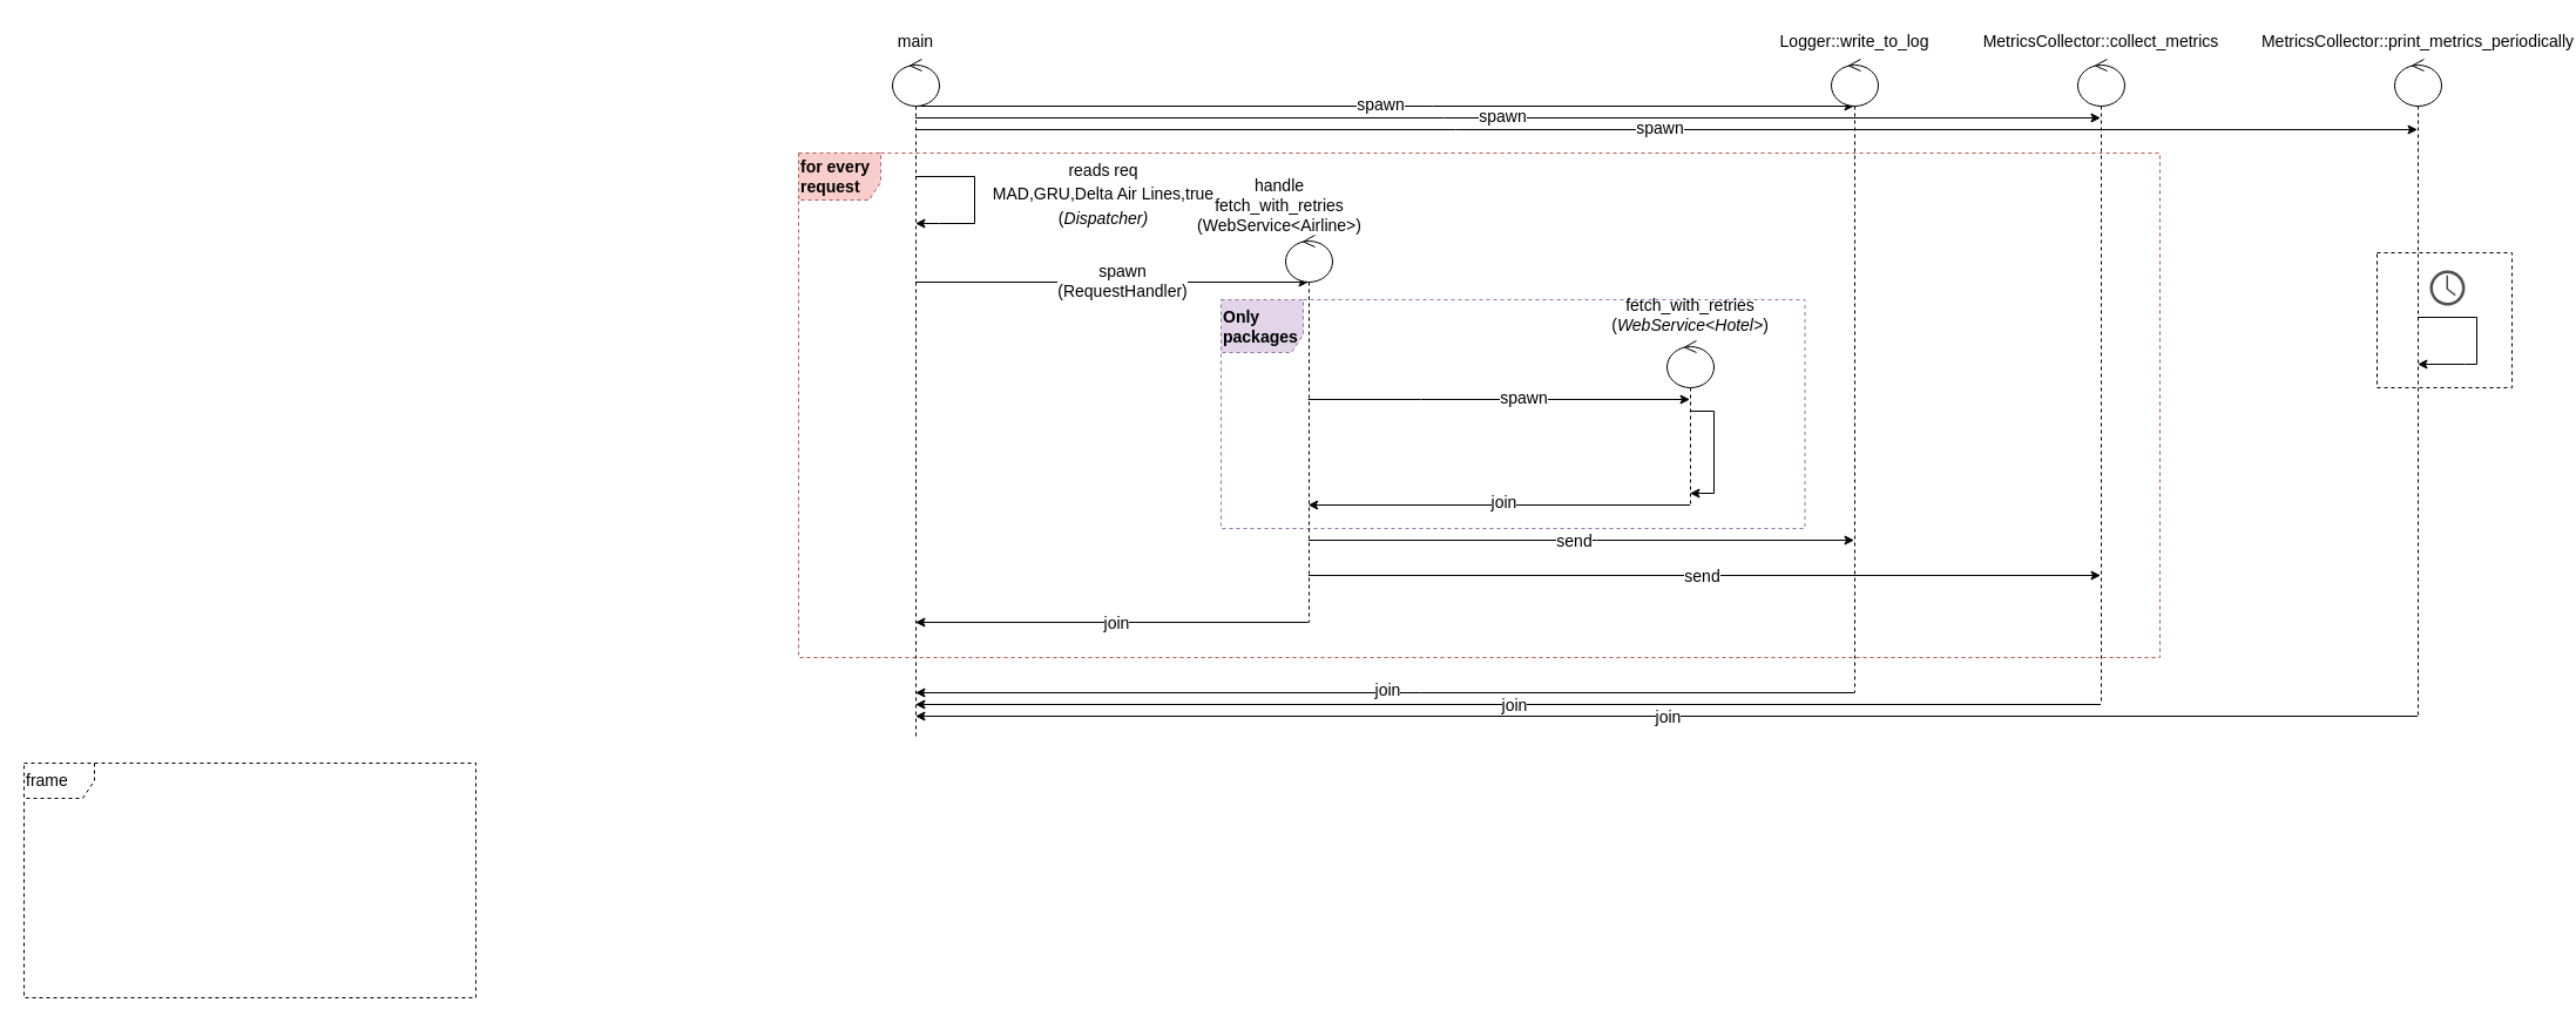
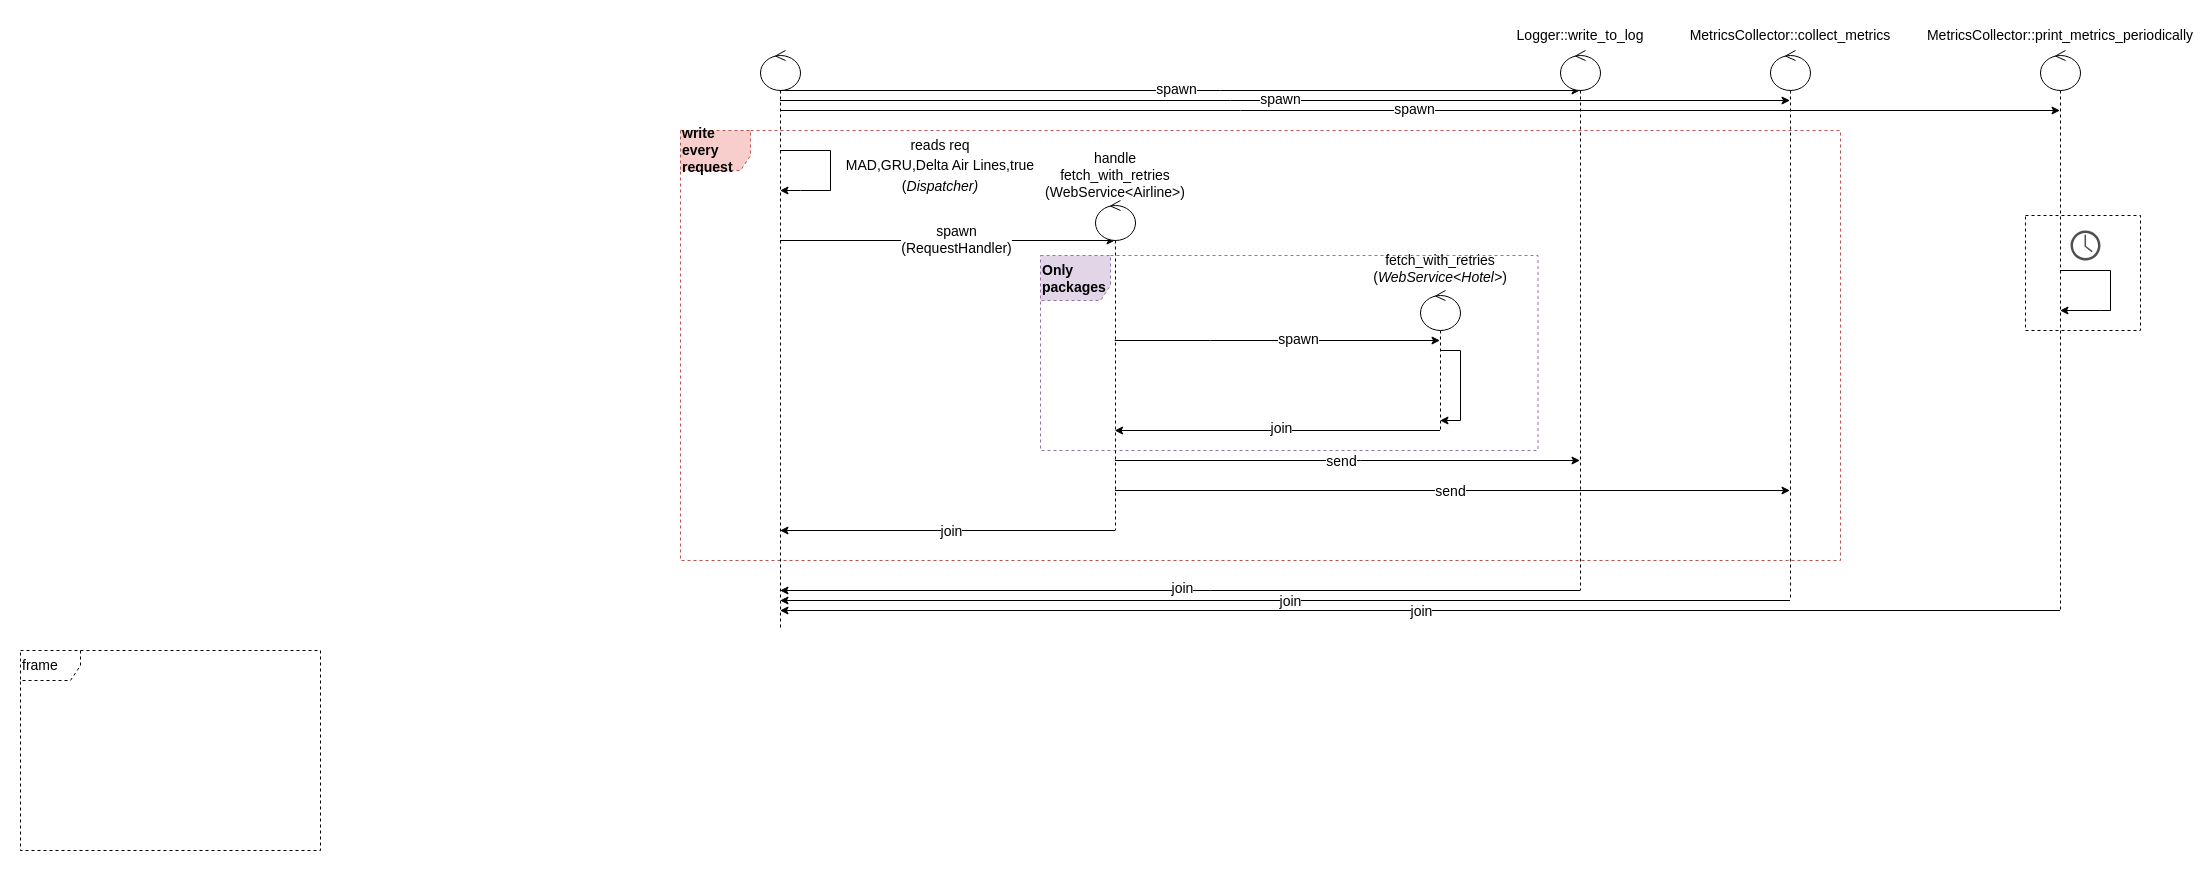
  <mxCell id="0" />
  <mxCell id="1" parent="0" />
- <mxCell id="2" value="&lt;b style=&quot;text-align: center&quot;&gt;for every request&lt;/b&gt;" style="shape=umlFrame;whiteSpace=wrap;html=1;dashed=1;fontSize=14;align=left;width=70;height=40;fillColor=#f8cecc;strokeColor=#b85450;" vertex="1" parent="1"><mxGeometry x="680" y="130" width="1160" height="430" as="geometry" /></mxCell>
+ <mxCell id="2" value="&lt;b style=&quot;text-align: center&quot;&gt;write every request&lt;/b&gt;" style="shape=umlFrame;whiteSpace=wrap;html=1;dashed=1;fontSize=14;align=left;width=70;height=40;fillColor=#f8cecc;strokeColor=#b85450;" vertex="1" parent="1"><mxGeometry x="680" y="130" width="1160" height="430" as="geometry" /></mxCell>
  <mxCell id="3" value="&lt;b&gt;Only packages&lt;/b&gt;" style="shape=umlFrame;whiteSpace=wrap;html=1;dashed=1;fontSize=14;align=left;width=70;height=45;fillColor=#e1d5e7;strokeColor=#9673a6;" vertex="1" parent="1"><mxGeometry x="1040" y="255" width="497.5" height="195" as="geometry" /></mxCell>
- <mxCell id="4" value="frame" style="shape=umlFrame;whiteSpace=wrap;html=1;dashed=1;fontSize=14;align=left;" vertex="1" parent="1"><mxGeometry x="20" y="650" width="385" height="200" as="geometry" /></mxCell>
+ <mxCell id="4" value="frame" style="shape=umlFrame;whiteSpace=wrap;html=1;dashed=1;fontSize=14;align=left;" vertex="1" parent="1"><mxGeometry x="20" y="650" width="300" height="200" as="geometry" /></mxCell>
  <mxCell id="5" value="" style="rounded=0;whiteSpace=wrap;html=1;fontSize=14;align=left;dashed=1;" vertex="1" parent="1"><mxGeometry x="2025" y="215" width="115" height="115" as="geometry" /></mxCell>
  <mxCell id="6" style="edgeStyle=none;rounded=0;orthogonalLoop=1;jettySize=auto;html=1;fontSize=17;" edge="1" parent="1"><mxGeometry relative="1" as="geometry"><mxPoint x="779.5" y="190" as="targetPoint" /><mxPoint x="779.5" y="150" as="sourcePoint" /><Array as="points"><mxPoint x="830" y="150" /><mxPoint x="830" y="150" /><mxPoint x="830" y="190" /><mxPoint x="800" y="190" /></Array></mxGeometry></mxCell>
  <mxCell id="7" style="edgeStyle=none;rounded=0;orthogonalLoop=1;jettySize=auto;html=1;fontSize=14;" edge="1" parent="1" target="19"><mxGeometry relative="1" as="geometry"><mxPoint x="779.5" y="240" as="sourcePoint" /><Array as="points"><mxPoint x="930" y="240" /></Array></mxGeometry></mxCell>
  <mxCell id="8" value="spawn&lt;br&gt;(RequestHandler)" style="edgeLabel;html=1;align=center;verticalAlign=middle;resizable=0;points=[];fontSize=14;" vertex="1" connectable="0" parent="7"><mxGeometry x="0.048" y="2" relative="1" as="geometry"><mxPoint as="offset" /></mxGeometry></mxCell>
  <mxCell id="9" style="edgeStyle=none;rounded=0;orthogonalLoop=1;jettySize=auto;html=1;fontSize=14;" edge="1" parent="1" source="11" target="29"><mxGeometry relative="1" as="geometry"><mxPoint x="1560" y="90" as="targetPoint" /><Array as="points"><mxPoint x="1220" y="90" /></Array></mxGeometry></mxCell>
  <mxCell id="10" value="spawn" style="edgeLabel;html=1;align=center;verticalAlign=middle;resizable=0;points=[];fontSize=14;" vertex="1" connectable="0" parent="9"><mxGeometry x="-0.009" y="2" relative="1" as="geometry"><mxPoint as="offset" /></mxGeometry></mxCell>
  <mxCell id="11" value="" style="shape=umlLifeline;participant=umlControl;perimeter=lifelinePerimeter;whiteSpace=wrap;html=1;container=1;collapsible=0;recursiveResize=0;verticalAlign=top;spacingTop=36;outlineConnect=0;fontSize=17;" vertex="1" parent="1"><mxGeometry x="760" y="50" width="40" height="580" as="geometry" /></mxCell>
  <mxCell id="12" value="&lt;font style=&quot;font-size: 14px&quot;&gt;reads req&lt;br&gt;MAD,GRU,Delta Air Lines,true&lt;br&gt;(&lt;i&gt;Dispatcher)&lt;/i&gt;&lt;/font&gt;" style="text;html=1;strokeColor=none;fillColor=none;align=center;verticalAlign=middle;whiteSpace=wrap;rounded=0;fontSize=17;" vertex="1" parent="1"><mxGeometry x="840" y="150" width="200" height="30" as="geometry" /></mxCell>
  <mxCell id="13" style="edgeStyle=none;rounded=0;orthogonalLoop=1;jettySize=auto;html=1;fontSize=14;" edge="1" parent="1" source="19" target="29"><mxGeometry relative="1" as="geometry"><Array as="points"><mxPoint x="1360" y="460" /></Array></mxGeometry></mxCell>
  <mxCell id="14" value="send" style="edgeLabel;html=1;align=center;verticalAlign=middle;resizable=0;points=[];fontSize=14;" vertex="1" connectable="0" parent="13"><mxGeometry x="-0.06" relative="1" as="geometry"><mxPoint x="7" as="offset" /></mxGeometry></mxCell>
  <mxCell id="15" style="edgeStyle=none;rounded=0;orthogonalLoop=1;jettySize=auto;html=1;fontSize=14;" edge="1" parent="1" source="19" target="32"><mxGeometry relative="1" as="geometry"><Array as="points"><mxPoint x="1450" y="490" /></Array></mxGeometry></mxCell>
  <mxCell id="16" value="send" style="edgeLabel;html=1;align=center;verticalAlign=middle;resizable=0;points=[];fontSize=14;" vertex="1" connectable="0" parent="15"><mxGeometry x="-0.095" y="2" relative="1" as="geometry"><mxPoint x="30" y="2" as="offset" /></mxGeometry></mxCell>
  <mxCell id="17" style="edgeStyle=none;rounded=0;orthogonalLoop=1;jettySize=auto;html=1;fontSize=14;" edge="1" parent="1" source="19" target="11"><mxGeometry relative="1" as="geometry"><Array as="points"><mxPoint x="960" y="530" /></Array></mxGeometry></mxCell>
  <mxCell id="18" value="join" style="edgeLabel;html=1;align=center;verticalAlign=middle;resizable=0;points=[];fontSize=14;" vertex="1" connectable="0" parent="17"><mxGeometry x="-0.298" y="-1" relative="1" as="geometry"><mxPoint x="-46" y="1" as="offset" /></mxGeometry></mxCell>
  <mxCell id="19" value="" style="shape=umlLifeline;participant=umlControl;perimeter=lifelinePerimeter;whiteSpace=wrap;html=1;container=1;collapsible=0;recursiveResize=0;verticalAlign=top;spacingTop=36;outlineConnect=0;fontSize=17;" vertex="1" parent="1"><mxGeometry x="1095" y="200" width="40" height="330" as="geometry" /></mxCell>
- <mxCell id="20" value="handle&lt;br&gt;fetch_with_retries&lt;br&gt;(WebService&amp;lt;Airline&amp;gt;)" style="text;html=1;strokeColor=none;fillColor=none;align=center;verticalAlign=middle;whiteSpace=wrap;rounded=0;fontSize=14;" vertex="1" parent="1"><mxGeometry x="1060" y="160" width="60" height="30" as="geometry" /></mxCell>
+ <mxCell id="20" value="handle&lt;br&gt;fetch_with_retries&lt;br&gt;(WebService&amp;lt;Airline&amp;gt;)" style="text;html=1;strokeColor=none;fillColor=none;align=center;verticalAlign=middle;whiteSpace=wrap;rounded=0;fontSize=14;" vertex="1" parent="1"><mxGeometry x="1085" y="160" width="60" height="30" as="geometry" /></mxCell>
  <mxCell id="21" style="edgeStyle=none;rounded=0;orthogonalLoop=1;jettySize=auto;html=1;fontSize=14;" edge="1" parent="1" source="23"><mxGeometry relative="1" as="geometry"><mxPoint x="1114.167" y="430" as="targetPoint" /><Array as="points"><mxPoint x="1280" y="430" /></Array></mxGeometry></mxCell>
  <mxCell id="22" value="join" style="edgeLabel;html=1;align=center;verticalAlign=middle;resizable=0;points=[];fontSize=14;" vertex="1" connectable="0" parent="21"><mxGeometry x="-0.197" y="-3" relative="1" as="geometry"><mxPoint x="-28" as="offset" /></mxGeometry></mxCell>
  <mxCell id="23" value="" style="shape=umlLifeline;participant=umlControl;perimeter=lifelinePerimeter;whiteSpace=wrap;html=1;container=1;collapsible=0;recursiveResize=0;verticalAlign=top;spacingTop=36;outlineConnect=0;fontSize=17;" vertex="1" parent="1"><mxGeometry x="1420" y="290" width="40" height="140" as="geometry" /></mxCell>
  <mxCell id="24" value="fetch_with_retries&lt;br&gt;(&lt;i&gt;WebService&amp;lt;Hotel&amp;gt;&lt;/i&gt;)" style="text;html=1;strokeColor=none;fillColor=none;align=center;verticalAlign=middle;whiteSpace=wrap;rounded=0;fontSize=14;" vertex="1" parent="1"><mxGeometry x="1410" y="252.5" width="60" height="30" as="geometry" /></mxCell>
  <mxCell id="25" style="edgeStyle=none;rounded=0;orthogonalLoop=1;jettySize=auto;html=1;fontSize=14;" edge="1" parent="1" target="23"><mxGeometry relative="1" as="geometry"><mxPoint x="1289.5" y="340" as="targetPoint" /><mxPoint x="1114.167" y="340" as="sourcePoint" /><Array as="points"><mxPoint x="1210" y="340" /></Array></mxGeometry></mxCell>
  <mxCell id="26" value="spawn" style="edgeLabel;html=1;align=center;verticalAlign=middle;resizable=0;points=[];fontSize=14;" vertex="1" connectable="0" parent="25"><mxGeometry x="0.218" y="2" relative="1" as="geometry"><mxPoint x="-15" as="offset" /></mxGeometry></mxCell>
  <mxCell id="27" style="edgeStyle=none;rounded=0;orthogonalLoop=1;jettySize=auto;html=1;fontSize=14;" edge="1" parent="1" source="29" target="11"><mxGeometry relative="1" as="geometry"><Array as="points"><mxPoint x="1210" y="590" /></Array></mxGeometry></mxCell>
  <mxCell id="28" value="join" style="edgeLabel;html=1;align=center;verticalAlign=middle;resizable=0;points=[];fontSize=14;" vertex="1" connectable="0" parent="27"><mxGeometry x="0.026" y="-3" relative="1" as="geometry"><mxPoint x="12" as="offset" /></mxGeometry></mxCell>
  <mxCell id="29" value="" style="shape=umlLifeline;participant=umlControl;perimeter=lifelinePerimeter;whiteSpace=wrap;html=1;container=1;collapsible=0;recursiveResize=0;verticalAlign=top;spacingTop=36;outlineConnect=0;fontSize=17;" vertex="1" parent="1"><mxGeometry x="1560" y="50" width="40" height="540" as="geometry" /></mxCell>
  <mxCell id="30" style="edgeStyle=none;rounded=0;orthogonalLoop=1;jettySize=auto;html=1;fontSize=14;" edge="1" parent="1" source="32" target="11"><mxGeometry relative="1" as="geometry"><Array as="points"><mxPoint x="1290" y="600" /></Array></mxGeometry></mxCell>
  <mxCell id="31" value="join" style="edgeLabel;html=1;align=center;verticalAlign=middle;resizable=0;points=[];fontSize=14;" vertex="1" connectable="0" parent="30"><mxGeometry x="-0.062" y="-2" relative="1" as="geometry"><mxPoint x="-26" y="2" as="offset" /></mxGeometry></mxCell>
  <mxCell id="32" value="" style="shape=umlLifeline;participant=umlControl;perimeter=lifelinePerimeter;whiteSpace=wrap;html=1;container=1;collapsible=0;recursiveResize=0;verticalAlign=top;spacingTop=36;outlineConnect=0;fontSize=17;" vertex="1" parent="1"><mxGeometry x="1770" y="50" width="40" height="550" as="geometry" /></mxCell>
  <mxCell id="33" style="edgeStyle=none;rounded=0;orthogonalLoop=1;jettySize=auto;html=1;fontSize=14;" edge="1" parent="1" source="11" target="32"><mxGeometry relative="1" as="geometry"><mxPoint x="1599.5" y="100" as="targetPoint" /><mxPoint x="789.5" y="100" as="sourcePoint" /><Array as="points"><mxPoint x="1230" y="100" /></Array></mxGeometry></mxCell>
  <mxCell id="34" value="spawn" style="edgeLabel;html=1;align=center;verticalAlign=middle;resizable=0;points=[];fontSize=14;" vertex="1" connectable="0" parent="33"><mxGeometry x="-0.009" y="2" relative="1" as="geometry"><mxPoint as="offset" /></mxGeometry></mxCell>
- <mxCell id="35" value="main" style="text;html=1;strokeColor=none;fillColor=none;align=center;verticalAlign=middle;whiteSpace=wrap;rounded=0;fontSize=14;" vertex="1" parent="1"><mxGeometry x="750" y="20" width="60" height="30" as="geometry" /></mxCell>
  <mxCell id="36" value="Logger::write_to_log" style="text;html=1;strokeColor=none;fillColor=none;align=center;verticalAlign=middle;whiteSpace=wrap;rounded=0;fontSize=14;" vertex="1" parent="1"><mxGeometry x="1550" y="20" width="60" height="30" as="geometry" /></mxCell>
  <mxCell id="37" value="MetricsCollector::collect_metrics" style="text;html=1;strokeColor=none;fillColor=none;align=center;verticalAlign=middle;whiteSpace=wrap;rounded=0;fontSize=14;" vertex="1" parent="1"><mxGeometry x="1760" y="20" width="60" height="30" as="geometry" /></mxCell>
  <mxCell id="38" style="edgeStyle=none;rounded=0;orthogonalLoop=1;jettySize=auto;html=1;fontSize=14;" edge="1" parent="1" source="11" target="42"><mxGeometry relative="1" as="geometry"><mxPoint x="1840" y="110" as="targetPoint" /><mxPoint x="789.5" y="110" as="sourcePoint" /><Array as="points"><mxPoint x="1240" y="110" /></Array></mxGeometry></mxCell>
  <mxCell id="39" value="spawn" style="edgeLabel;html=1;align=center;verticalAlign=middle;resizable=0;points=[];fontSize=14;" vertex="1" connectable="0" parent="38"><mxGeometry x="-0.009" y="2" relative="1" as="geometry"><mxPoint as="offset" /></mxGeometry></mxCell>
  <mxCell id="40" style="edgeStyle=none;rounded=0;orthogonalLoop=1;jettySize=auto;html=1;fontSize=14;" edge="1" parent="1" source="42" target="11"><mxGeometry relative="1" as="geometry"><Array as="points"><mxPoint x="1420" y="610" /></Array></mxGeometry></mxCell>
  <mxCell id="41" value="join" style="edgeLabel;html=1;align=center;verticalAlign=middle;resizable=0;points=[];fontSize=14;" vertex="1" connectable="0" parent="40"><mxGeometry x="-0.074" relative="1" as="geometry"><mxPoint x="-46" as="offset" /></mxGeometry></mxCell>
  <mxCell id="42" value="" style="shape=umlLifeline;participant=umlControl;perimeter=lifelinePerimeter;whiteSpace=wrap;html=1;container=1;collapsible=0;recursiveResize=0;verticalAlign=top;spacingTop=36;outlineConnect=0;fontSize=17;" vertex="1" parent="1"><mxGeometry x="2040" y="50" width="40" height="560" as="geometry" /></mxCell>
  <mxCell id="43" value="MetricsCollector::print_metrics_periodically" style="text;html=1;strokeColor=none;fillColor=none;align=center;verticalAlign=middle;whiteSpace=wrap;rounded=0;fontSize=14;" vertex="1" parent="1"><mxGeometry x="2030" y="20" width="60" height="30" as="geometry" /></mxCell>
  <mxCell id="44" value="" style="sketch=0;pointerEvents=1;shadow=0;dashed=0;html=1;strokeColor=none;fillColor=#505050;labelPosition=center;verticalLabelPosition=bottom;verticalAlign=top;outlineConnect=0;align=center;shape=mxgraph.office.concepts.clock;fontSize=14;" vertex="1" parent="1"><mxGeometry x="2070" y="230" width="30" height="30" as="geometry" /></mxCell>
  <mxCell id="45" style="edgeStyle=none;rounded=0;orthogonalLoop=1;jettySize=auto;html=1;fontSize=17;" edge="1" parent="1" source="42" target="42"><mxGeometry relative="1" as="geometry"><mxPoint x="2140" y="310" as="targetPoint" /><mxPoint x="2140" y="270" as="sourcePoint" /><Array as="points"><mxPoint x="2110" y="270" /><mxPoint x="2110" y="310" /><mxPoint x="2100" y="310" /></Array></mxGeometry></mxCell>
  <mxCell id="46" style="edgeStyle=none;rounded=0;orthogonalLoop=1;jettySize=auto;html=1;fontSize=14;" edge="1" parent="1" source="23" target="23"><mxGeometry relative="1" as="geometry"><Array as="points"><mxPoint x="1460" y="350" /><mxPoint x="1460" y="420" /></Array></mxGeometry></mxCell>
